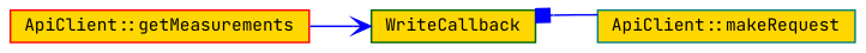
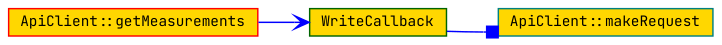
  digraph {
    fontname="JetBrains Mono"
    rankdir=LR
    node [fillcolor=gold fontname="JetBrains Mono" fontsize=10 shape=box style=filled]
    edge [color=blue fontname="JetBrains Mono" fontsize=10 labelfontname=Helvetica labelfontsize=10 style=solid]
    n1 [color=red fontcolor=black height=0.2 label="ApiClient::getMeasurements" width=0.4]
    n2 [color=darkgreen height=0.2 label=WriteCallback width=0.4]
    n3 [color=teal height=0.2 label="ApiClient::makeRequest" width=0.4]
    n1 -> n2 [arrowhead=vee]
-   n3 -> n2 [arrowhead=box]
+   n2 -> n3 [arrowhead=box]
  }
